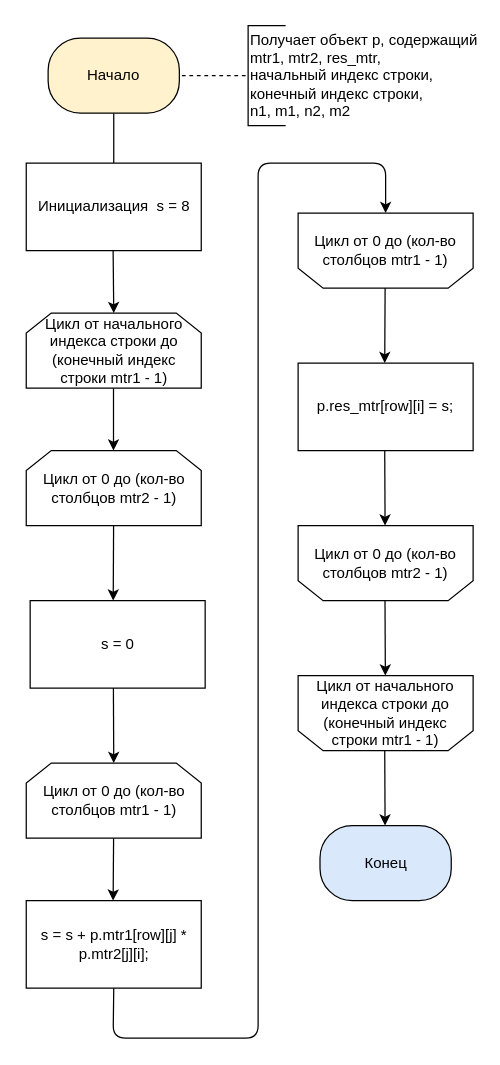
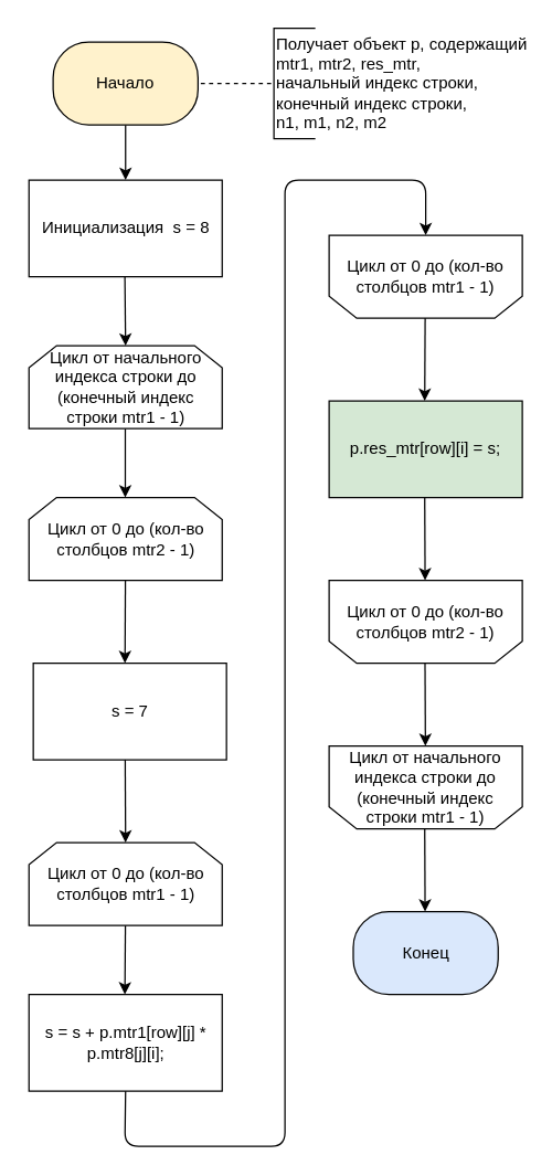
  <mxCell id="0" />
  <mxCell id="1" parent="0" />
- <mxCell id="2" value="" style="endArrow=none;html=1;entryX=0.5;entryY=0;entryDx=0;entryDy=0;" parent="1" target="3" edge="1" source="8"><mxGeometry width="50" height="50" relative="1" as="geometry"><mxPoint x="90" y="100" as="sourcePoint" /><mxPoint x="90" y="130" as="targetPoint" /></mxGeometry></mxCell>
+ <mxCell id="2" value="" style="endArrow=classic;html=1;entryX=0.5;entryY=0;entryDx=0;entryDy=0;" parent="1" target="3" edge="1" source="8"><mxGeometry width="50" height="50" relative="1" as="geometry"><mxPoint x="90" y="100" as="sourcePoint" /><mxPoint x="90" y="130" as="targetPoint" /></mxGeometry></mxCell>
  <mxCell id="3" value="Инициализация &amp;nbsp;s = 8" style="rounded=0;whiteSpace=wrap;html=1;" parent="1" vertex="1"><mxGeometry x="20.5" y="130" width="140" height="70" as="geometry" /></mxCell>
  <mxCell id="4" value="" style="endArrow=classic;html=1;entryX=0.5;entryY=0;entryDx=0;entryDy=0;" parent="1" edge="1" target="6"><mxGeometry width="50" height="50" relative="1" as="geometry"><mxPoint x="90" y="200" as="sourcePoint" /><mxPoint x="90" y="250" as="targetPoint" /></mxGeometry></mxCell>
  <mxCell id="5" value="" style="endArrow=classic;html=1;" parent="1" edge="1"><mxGeometry width="50" height="50" relative="1" as="geometry"><mxPoint x="90.3" y="310" as="sourcePoint" /><mxPoint x="90.3" y="360" as="targetPoint" /></mxGeometry></mxCell>
  <mxCell id="6" value="&lt;span&gt;Цикл от начального индекса строки до (конечный индекс строки&lt;/span&gt;&amp;nbsp;mtr1&lt;span&gt;&amp;nbsp;- 1)&lt;/span&gt;" style="shape=loopLimit;whiteSpace=wrap;html=1;" parent="1" vertex="1"><mxGeometry x="20.5" y="250" width="140" height="60" as="geometry" /></mxCell>
  <mxCell id="7" value="Цикл от 0 до (кол-во столбцов&amp;nbsp;mtr1&amp;nbsp;- 1)" style="shape=loopLimit;whiteSpace=wrap;html=1;direction=west;" parent="1" vertex="1"><mxGeometry x="238" y="170" width="140" height="60" as="geometry" /></mxCell>
  <mxCell id="8" value="Начало" style="rounded=1;whiteSpace=wrap;html=1;arcSize=43;fillColor=#fff2cc;" parent="1" vertex="1"><mxGeometry x="38" y="30" width="105" height="60" as="geometry" /></mxCell>
  <mxCell id="9" value="Конец" style="rounded=1;whiteSpace=wrap;html=1;arcSize=43;fillColor=#dae8fc;" parent="1" vertex="1"><mxGeometry x="255.5" y="660" width="105" height="60" as="geometry" /></mxCell>
  <mxCell id="10" value="" style="endArrow=classic;html=1;" edge="1" parent="1"><mxGeometry width="50" height="50" relative="1" as="geometry"><mxPoint x="90.38" y="420" as="sourcePoint" /><mxPoint x="90.08" y="480" as="targetPoint" /></mxGeometry></mxCell>
- <mxCell id="11" value="s = 0" style="rounded=0;whiteSpace=wrap;html=1;" vertex="1" parent="1"><mxGeometry x="23.63" y="480" width="140" height="70" as="geometry" /></mxCell>
+ <mxCell id="11" value="s = 7" style="rounded=0;whiteSpace=wrap;html=1;" vertex="1" parent="1"><mxGeometry x="23.63" y="480" width="140" height="70" as="geometry" /></mxCell>
  <mxCell id="12" value="" style="endArrow=classic;html=1;entryX=0.5;entryY=0;entryDx=0;entryDy=0;" edge="1" parent="1" target="18"><mxGeometry width="50" height="50" relative="1" as="geometry"><mxPoint x="90.22" y="550" as="sourcePoint" /><mxPoint x="93.625" y="610" as="targetPoint" /></mxGeometry></mxCell>
  <mxCell id="13" value="" style="endArrow=classic;html=1;" edge="1" parent="1"><mxGeometry width="50" height="50" relative="1" as="geometry"><mxPoint x="90.38" y="670" as="sourcePoint" /><mxPoint x="90" y="720" as="targetPoint" /></mxGeometry></mxCell>
  <mxCell id="14" value="" style="endArrow=classic;html=1;exitX=0.5;exitY=1;exitDx=0;exitDy=0;entryX=0.5;entryY=1;entryDx=0;entryDy=0;" edge="1" parent="1" source="19" target="7"><mxGeometry width="50" height="50" relative="1" as="geometry"><mxPoint x="48" y="780" as="sourcePoint" /><mxPoint x="206" y="140" as="targetPoint" /><Array as="points"><mxPoint x="90" y="830" /><mxPoint x="206" y="830" /><mxPoint x="206" y="790" /><mxPoint x="206" y="130" /><mxPoint x="308" y="130" /></Array></mxGeometry></mxCell>
  <mxCell id="15" value="Получает объект p, содержащий&lt;br&gt;&lt;span style=&quot;text-align: center&quot;&gt;mtr1, mtr2, res_mtr, &amp;nbsp;&lt;br&gt;начальный индекс строки,&lt;br&gt;конечный&amp;nbsp;индекс строки,&lt;br&gt;n1, m1, n2, m2&lt;/span&gt;" style="strokeWidth=1;html=1;shape=mxgraph.flowchart.annotation_1;align=left;pointerEvents=1;" vertex="1" parent="1"><mxGeometry x="198" y="20" width="30" height="80" as="geometry" /></mxCell>
  <mxCell id="16" value="" style="endArrow=none;dashed=1;html=1;strokeWidth=1;entryX=0;entryY=0.5;entryDx=0;entryDy=0;entryPerimeter=0;" edge="1" parent="1" target="15"><mxGeometry width="50" height="50" relative="1" as="geometry"><mxPoint x="145" y="60" as="sourcePoint" /><mxPoint x="238" y="220" as="targetPoint" /></mxGeometry></mxCell>
  <mxCell id="17" value="&lt;span&gt;Цикл от 0 до (кол-во столбцов&lt;/span&gt;&amp;nbsp;mtr2&lt;span&gt;&amp;nbsp;- 1)&lt;/span&gt;" style="shape=loopLimit;whiteSpace=wrap;html=1;" vertex="1" parent="1"><mxGeometry x="20.5" y="360" width="140" height="60" as="geometry" /></mxCell>
  <mxCell id="18" value="&lt;span&gt;Цикл от 0 до (кол-во столбцов&lt;/span&gt;&amp;nbsp;mtr1&lt;span&gt;&amp;nbsp;- 1)&lt;/span&gt;" style="shape=loopLimit;whiteSpace=wrap;html=1;" vertex="1" parent="1"><mxGeometry x="20.5" y="610" width="140" height="60" as="geometry" /></mxCell>
- <mxCell id="19" value="s = s + p.mtr1[row][j] * p.mtr2[j][i];" style="rounded=0;whiteSpace=wrap;html=1;" vertex="1" parent="1"><mxGeometry x="20.5" y="720" width="140" height="70" as="geometry" /></mxCell>
- <mxCell id="20" value="p.res_mtr[row][i] = s;" style="rounded=0;whiteSpace=wrap;html=1;" vertex="1" parent="1"><mxGeometry x="238" y="290" width="140" height="70" as="geometry" /></mxCell>
+ <mxCell id="19" value="s = s + p.mtr1[row][j] * p.mtr8[j][i];" style="rounded=0;whiteSpace=wrap;html=1;" vertex="1" parent="1"><mxGeometry x="20.5" y="720" width="140" height="70" as="geometry" /></mxCell>
+ <mxCell id="20" value="p.res_mtr[row][i] = s;" style="rounded=0;whiteSpace=wrap;html=1;fillColor=#d5e8d4;" vertex="1" parent="1"><mxGeometry x="238" y="290" width="140" height="70" as="geometry" /></mxCell>
  <mxCell id="21" value="" style="endArrow=classic;html=1;entryX=0.5;entryY=0;entryDx=0;entryDy=0;" edge="1" parent="1"><mxGeometry width="50" height="50" relative="1" as="geometry"><mxPoint x="307.29" y="360" as="sourcePoint" /><mxPoint x="307.57" y="420" as="targetPoint" /></mxGeometry></mxCell>
  <mxCell id="22" value="" style="endArrow=classic;html=1;" edge="1" parent="1"><mxGeometry width="50" height="50" relative="1" as="geometry"><mxPoint x="307.59" y="230" as="sourcePoint" /><mxPoint x="307.29" y="290" as="targetPoint" /></mxGeometry></mxCell>
  <mxCell id="23" value="&lt;span&gt;Цикл от 0 до (кол-во столбцов&lt;/span&gt;&amp;nbsp;mtr2&lt;span&gt;&amp;nbsp;- 1)&lt;/span&gt;" style="shape=loopLimit;whiteSpace=wrap;html=1;direction=west;" vertex="1" parent="1"><mxGeometry x="238" y="420" width="140" height="60" as="geometry" /></mxCell>
  <mxCell id="24" value="&lt;span&gt;Цикл от начального индекса строки до (конечный индекс строки&lt;/span&gt;&amp;nbsp;mtr1&lt;span&gt;&amp;nbsp;- 1)&lt;/span&gt;" style="shape=loopLimit;whiteSpace=wrap;html=1;direction=west;" vertex="1" parent="1"><mxGeometry x="238" y="540" width="140" height="60" as="geometry" /></mxCell>
  <mxCell id="25" value="" style="endArrow=classic;html=1;entryX=0.5;entryY=0;entryDx=0;entryDy=0;" edge="1" parent="1"><mxGeometry width="50" height="50" relative="1" as="geometry"><mxPoint x="307.5" y="480" as="sourcePoint" /><mxPoint x="307.78" y="540" as="targetPoint" /></mxGeometry></mxCell>
  <mxCell id="26" value="" style="endArrow=classic;html=1;entryX=0.5;entryY=0;entryDx=0;entryDy=0;" edge="1" parent="1"><mxGeometry width="50" height="50" relative="1" as="geometry"><mxPoint x="307.29" y="600" as="sourcePoint" /><mxPoint x="307.57" y="660" as="targetPoint" /></mxGeometry></mxCell>
